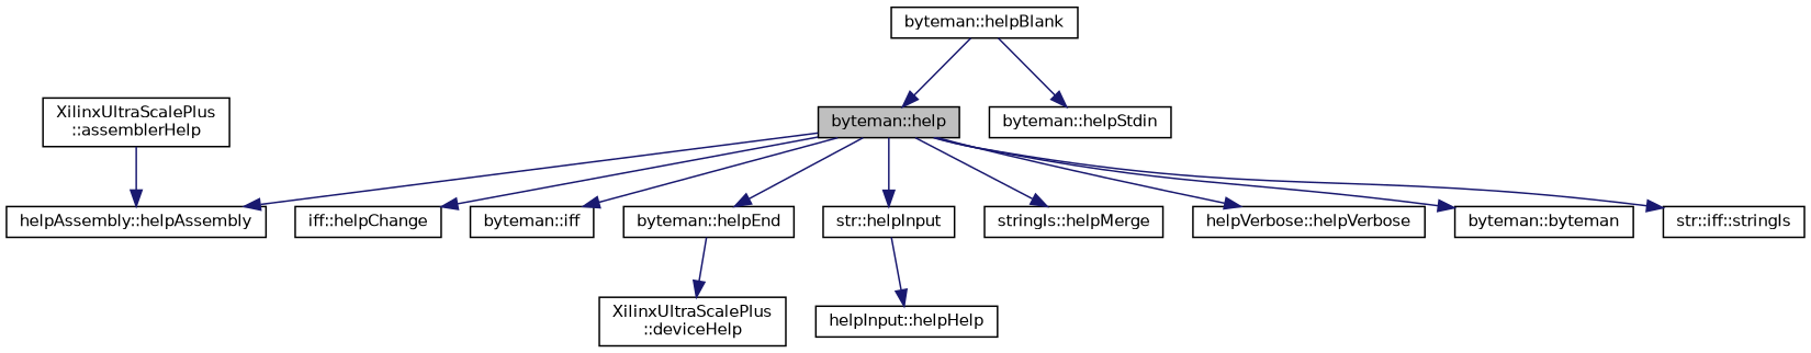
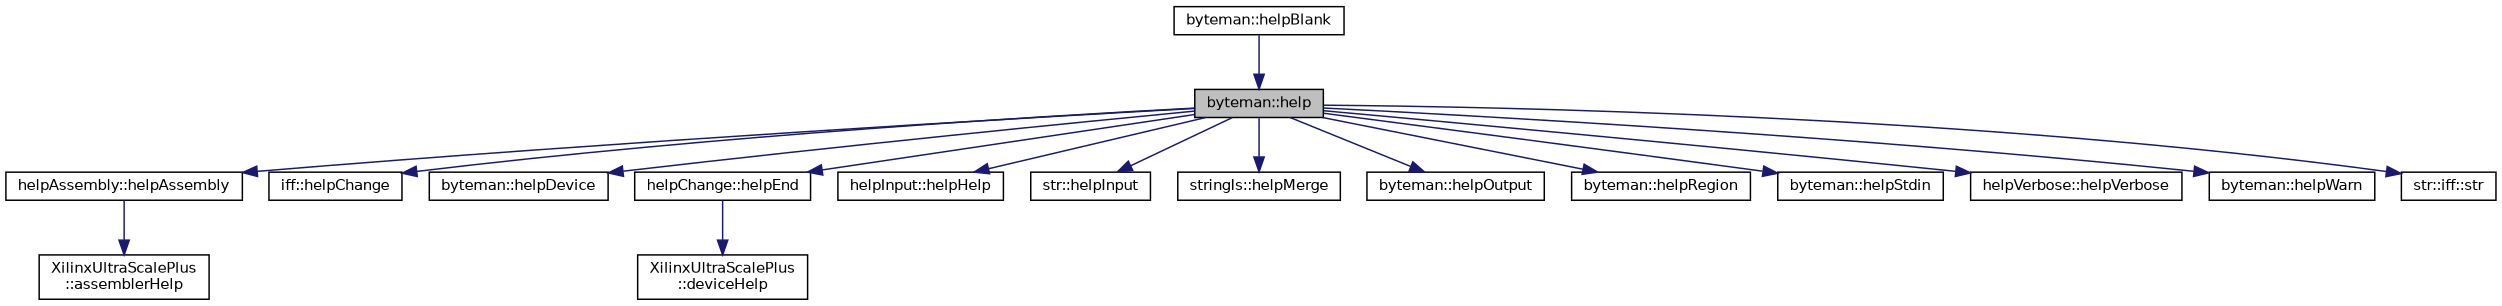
  digraph {
    rankdir=TB
    node [color=black fillcolor=white fontname=Helvetica fontsize=10 shape=record style=filled]
    edge [color=midnightblue fontname=Helvetica fontsize=10 labelfontname=Helvetica labelfontsize=10 style=solid]
    n1 [fillcolor=grey75 fontcolor=black height=0.2 label="byteman::help" width=0.4]
    n2 [height=0.2 label="helpAssembly::helpAssembly" width=0.4]
    n3 [height=0.2 label="iff::helpChange" width=0.4]
-   n4 [height=0.2 label="byteman::iff" width=0.4]
-   n5 [height=0.2 label="byteman::helpEnd" width=0.4]
+   n4 [height=0.2 label="byteman::helpDevice" width=0.4]
+   n5 [height=0.2 label="helpChange::helpEnd" width=0.4]
    n6 [height=0.2 label="helpInput::helpHelp" width=0.4]
    n7 [height=0.2 label="str::helpInput" width=0.4]
    n8 [height=0.2 label="stringIs::helpMerge" width=0.4]
+   n9 [height=0.2 label="byteman::helpOutput" width=0.4]
+   n10 [height=0.2 label="byteman::helpRegion" width=0.4]
    n11 [height=0.2 label="byteman::helpStdin" width=0.4]
    n12 [height=0.2 label="helpVerbose::helpVerbose" width=0.4]
-   n13 [height=0.2 label="byteman::byteman" width=0.4]
-   n14 [height=0.2 label="str::iff::stringIs" width=0.4]
+   n13 [height=0.2 label="byteman::helpWarn" width=0.4]
+   n14 [height=0.2 label="str::iff::str" width=0.4]
    n15 [height=0.2 label="XilinxUltraScalePlus\l::assemblerHelp" width=0.4]
    n16 [height=0.2 label="byteman::helpBlank" width=0.4]
    n17 [height=0.2 label="XilinxUltraScalePlus\l::deviceHelp" width=0.4]
    n1 -> n2
    n1 -> n3
    n1 -> n4
    n1 -> n5
-   n7 -> n6
+   n1 -> n6
    n1 -> n7
    n1 -> n8
-   n16 -> n11
+   n1 -> n9
+   n1 -> n10
+   n1 -> n11
    n1 -> n12
    n1 -> n13
    n1 -> n14
-   n15 -> n2
+   n2 -> n15
    n5 -> n17
    n16 -> n1
  }
